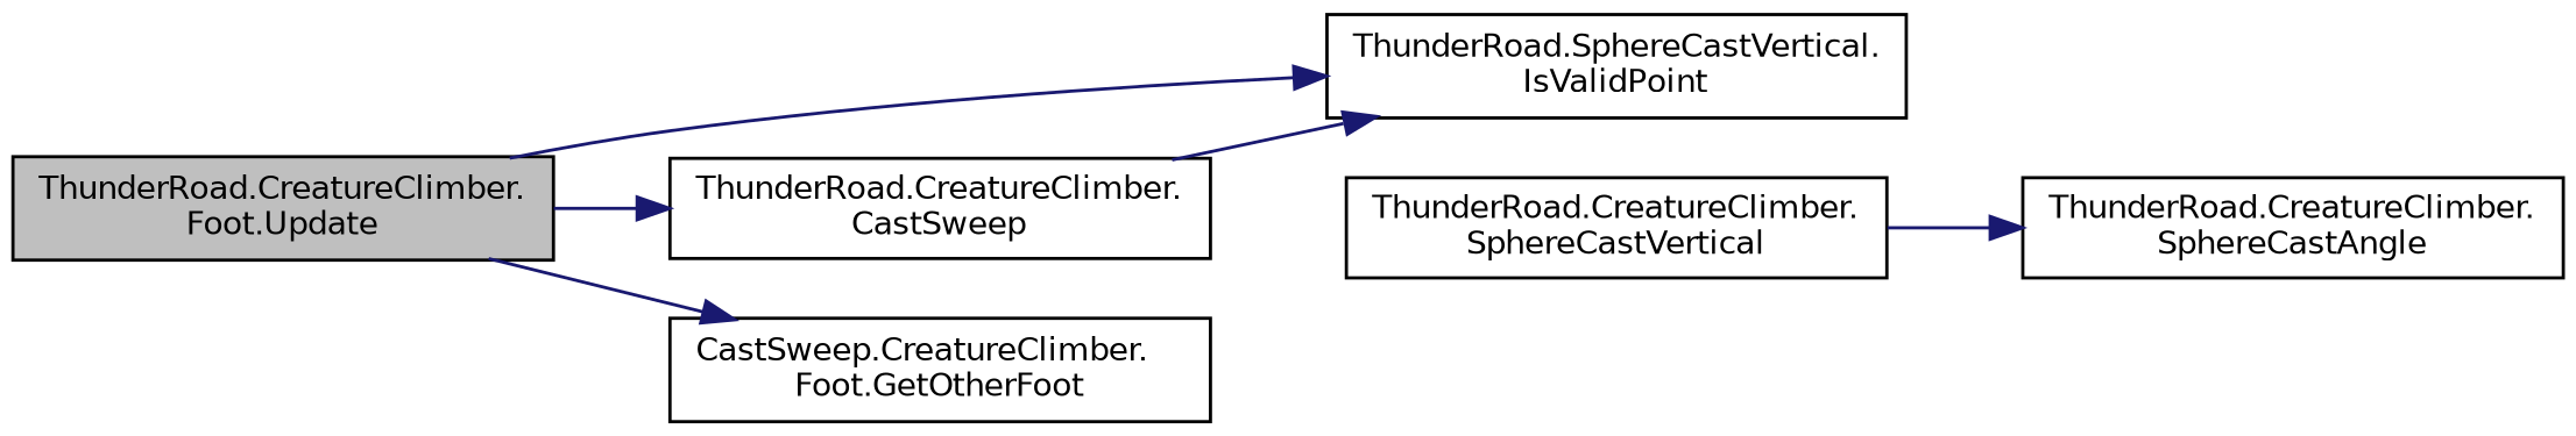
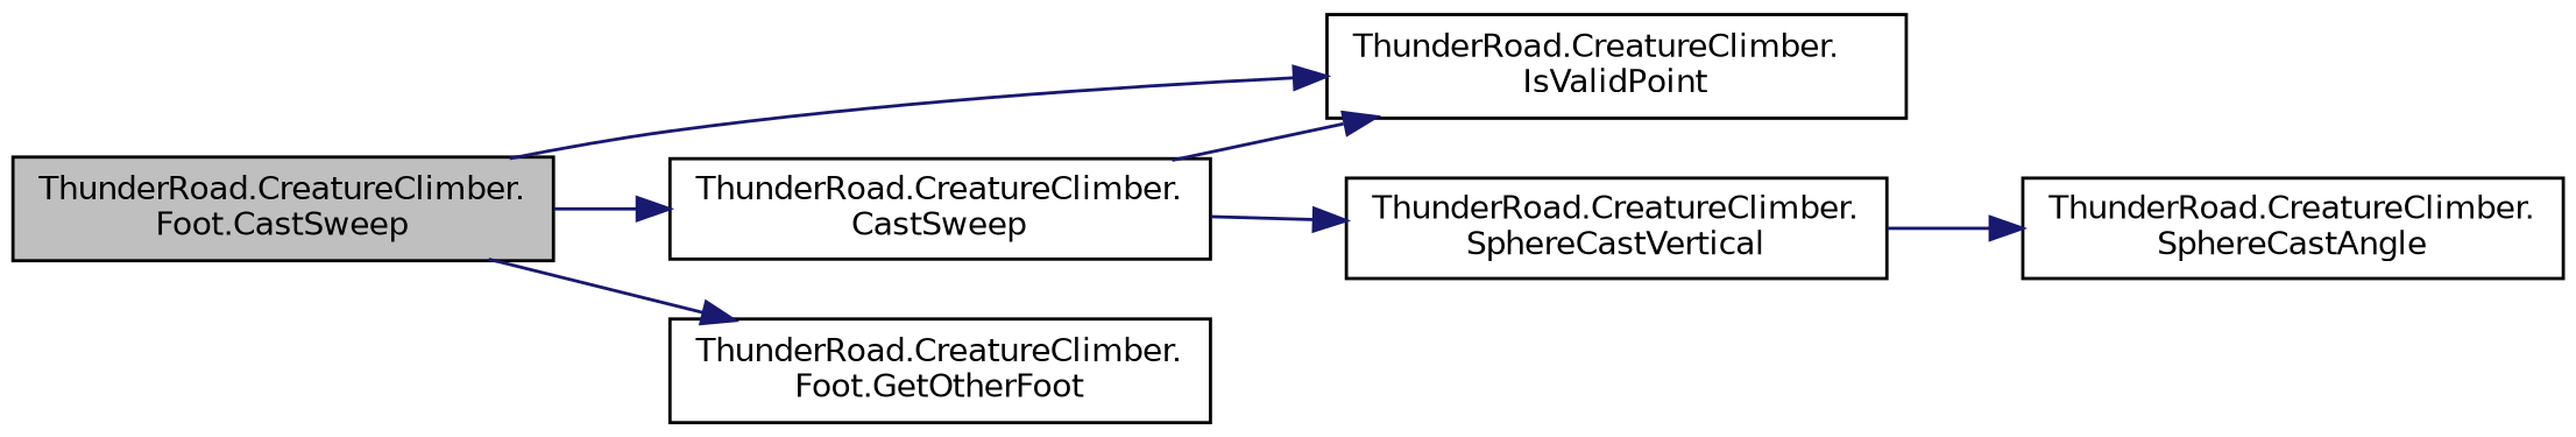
  digraph {
    rankdir=LR
    node [color=black fillcolor=white fontname=Helvetica fontsize=10 shape=record style=filled]
    edge [color=midnightblue fontname=Helvetica fontsize=10 labelfontname=Helvetica labelfontsize=10 style=solid]
-   n1 [fillcolor=grey75 fontcolor=black height=0.2 label="ThunderRoad.CreatureClimber.\lFoot.Update" width=0.4]
+   n1 [fillcolor=grey75 fontcolor=black height=0.2 label="ThunderRoad.CreatureClimber.\lFoot.CastSweep" width=0.4]
    n2 [height=0.2 label="ThunderRoad.CreatureClimber.\lCastSweep" width=0.4]
-   n3 [height=0.2 label="ThunderRoad.SphereCastVertical.\lIsValidPoint" width=0.4]
-   n4 [height=0.2 label="CastSweep.CreatureClimber.\lFoot.GetOtherFoot" width=0.4]
+   n3 [height=0.2 label="ThunderRoad.CreatureClimber.\lIsValidPoint" width=0.4]
+   n4 [height=0.2 label="ThunderRoad.CreatureClimber.\lFoot.GetOtherFoot" width=0.4]
    n5 [height=0.2 label="ThunderRoad.CreatureClimber.\lSphereCastVertical" width=0.4]
    n6 [height=0.2 label="ThunderRoad.CreatureClimber.\lSphereCastAngle" width=0.4]
    n1 -> n2
    n1 -> n3
    n1 -> n4
    n2 -> n3
+   n2 -> n5
    n5 -> n6
  }
